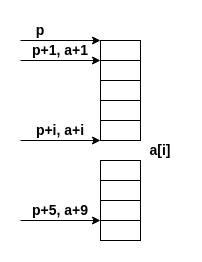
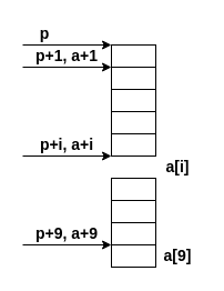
  <mxCell id="0" />
  <mxCell id="1" parent="0" />
  <mxCell id="2" value="" style="rounded=0;whiteSpace=wrap;html=1;" parent="1" vertex="1"><mxGeometry x="100" y="40" width="40" height="20" as="geometry" /></mxCell>
  <mxCell id="3" value="" style="rounded=0;whiteSpace=wrap;html=1;" parent="1" vertex="1"><mxGeometry x="100" y="60" width="40" height="20" as="geometry" /></mxCell>
  <mxCell id="4" value="" style="rounded=0;whiteSpace=wrap;html=1;" parent="1" vertex="1"><mxGeometry x="100" y="80" width="40" height="20" as="geometry" /></mxCell>
  <mxCell id="5" value="" style="rounded=0;whiteSpace=wrap;html=1;" parent="1" vertex="1"><mxGeometry x="100" y="100" width="40" height="20" as="geometry" /></mxCell>
  <mxCell id="6" value="" style="rounded=0;whiteSpace=wrap;html=1;" parent="1" vertex="1"><mxGeometry x="100" y="120" width="40" height="20" as="geometry" /></mxCell>
  <mxCell id="7" value="" style="rounded=0;whiteSpace=wrap;html=1;" parent="1" vertex="1"><mxGeometry x="100" y="160" width="40" height="20" as="geometry" /></mxCell>
  <mxCell id="8" value="" style="rounded=0;whiteSpace=wrap;html=1;" parent="1" vertex="1"><mxGeometry x="100" y="180" width="40" height="20" as="geometry" /></mxCell>
  <mxCell id="9" value="" style="rounded=0;whiteSpace=wrap;html=1;" parent="1" vertex="1"><mxGeometry x="100" y="200" width="40" height="20" as="geometry" /></mxCell>
  <mxCell id="10" value="" style="rounded=0;whiteSpace=wrap;html=1;" parent="1" vertex="1"><mxGeometry x="100" y="220" width="40" height="20" as="geometry" /></mxCell>
  <mxCell id="11" value="&lt;b&gt;&lt;font style=&quot;font-size: 14px&quot;&gt;p&lt;/font&gt;&lt;/b&gt;" style="text;html=1;strokeColor=none;fillColor=none;align=center;verticalAlign=middle;whiteSpace=wrap;rounded=0;" parent="1" vertex="1"><mxGeometry x="20" y="20" width="40" height="20" as="geometry" /></mxCell>
+ <mxCell id="12" value="&lt;b&gt;&lt;font style=&quot;font-size: 14px&quot;&gt;a[9]&lt;/font&gt;&lt;/b&gt;" style="text;html=1;strokeColor=none;fillColor=none;align=center;verticalAlign=middle;whiteSpace=wrap;rounded=0;" parent="1" vertex="1"><mxGeometry x="140" y="220" width="40" height="20" as="geometry" /></mxCell>
  <mxCell id="13" value="&lt;span style=&quot;font-size: 14px&quot;&gt;&lt;b&gt;p+1, a+1&lt;/b&gt;&lt;/span&gt;" style="text;html=1;strokeColor=none;fillColor=none;align=center;verticalAlign=middle;whiteSpace=wrap;rounded=0;" vertex="1" parent="1"><mxGeometry x="20" y="40" width="80" height="20" as="geometry" /></mxCell>
  <mxCell id="14" value="&lt;span style=&quot;font-size: 14px&quot;&gt;&lt;b&gt;p+i, a+i&lt;/b&gt;&lt;/span&gt;" style="text;html=1;strokeColor=none;fillColor=none;align=center;verticalAlign=middle;whiteSpace=wrap;rounded=0;" vertex="1" parent="1"><mxGeometry x="20" y="120" width="80" height="20" as="geometry" /></mxCell>
  <mxCell id="15" value="" style="endArrow=classic;html=1;entryX=1;entryY=0;entryDx=0;entryDy=0;exitX=0;exitY=0;exitDx=0;exitDy=0;" edge="1" parent="1" source="13" target="13"><mxGeometry width="50" height="50" relative="1" as="geometry"><mxPoint x="-40" y="50" as="sourcePoint" /><mxPoint x="10" y="60" as="targetPoint" /></mxGeometry></mxCell>
  <mxCell id="16" value="" style="endArrow=classic;html=1;entryX=0;entryY=0;entryDx=0;entryDy=0;exitX=0;exitY=1;exitDx=0;exitDy=0;" edge="1" parent="1" source="13" target="3"><mxGeometry width="50" height="50" relative="1" as="geometry"><mxPoint x="30" y="50" as="sourcePoint" /><mxPoint x="110" y="50" as="targetPoint" /></mxGeometry></mxCell>
  <mxCell id="17" value="" style="endArrow=classic;html=1;entryX=1;entryY=1;entryDx=0;entryDy=0;" edge="1" parent="1" target="14"><mxGeometry width="50" height="50" relative="1" as="geometry"><mxPoint x="20" y="140" as="sourcePoint" /><mxPoint x="80" y="140" as="targetPoint" /></mxGeometry></mxCell>
- <mxCell id="18" value="&lt;span style=&quot;font-size: 14px&quot;&gt;&lt;b&gt;p+5, a+9&lt;/b&gt;&lt;/span&gt;" style="text;html=1;strokeColor=none;fillColor=none;align=center;verticalAlign=middle;whiteSpace=wrap;rounded=0;" vertex="1" parent="1"><mxGeometry x="20" y="200" width="80" height="20" as="geometry" /></mxCell>
+ <mxCell id="18" value="&lt;span style=&quot;font-size: 14px&quot;&gt;&lt;b&gt;p+9, a+9&lt;/b&gt;&lt;/span&gt;" style="text;html=1;strokeColor=none;fillColor=none;align=center;verticalAlign=middle;whiteSpace=wrap;rounded=0;" vertex="1" parent="1"><mxGeometry x="20" y="200" width="80" height="20" as="geometry" /></mxCell>
  <mxCell id="19" value="" style="endArrow=classic;html=1;entryX=0;entryY=0;entryDx=0;entryDy=0;" edge="1" parent="1" target="10"><mxGeometry width="50" height="50" relative="1" as="geometry"><mxPoint x="20" y="220" as="sourcePoint" /><mxPoint x="90" y="150" as="targetPoint" /></mxGeometry></mxCell>
  <mxCell id="20" value="&lt;b&gt;&lt;font style=&quot;font-size: 14px&quot;&gt;a[i]&lt;/font&gt;&lt;/b&gt;" style="text;html=1;strokeColor=none;fillColor=none;align=center;verticalAlign=middle;whiteSpace=wrap;rounded=0;" vertex="1" parent="1"><mxGeometry x="140" y="140" width="40" height="20" as="geometry" /></mxCell>
